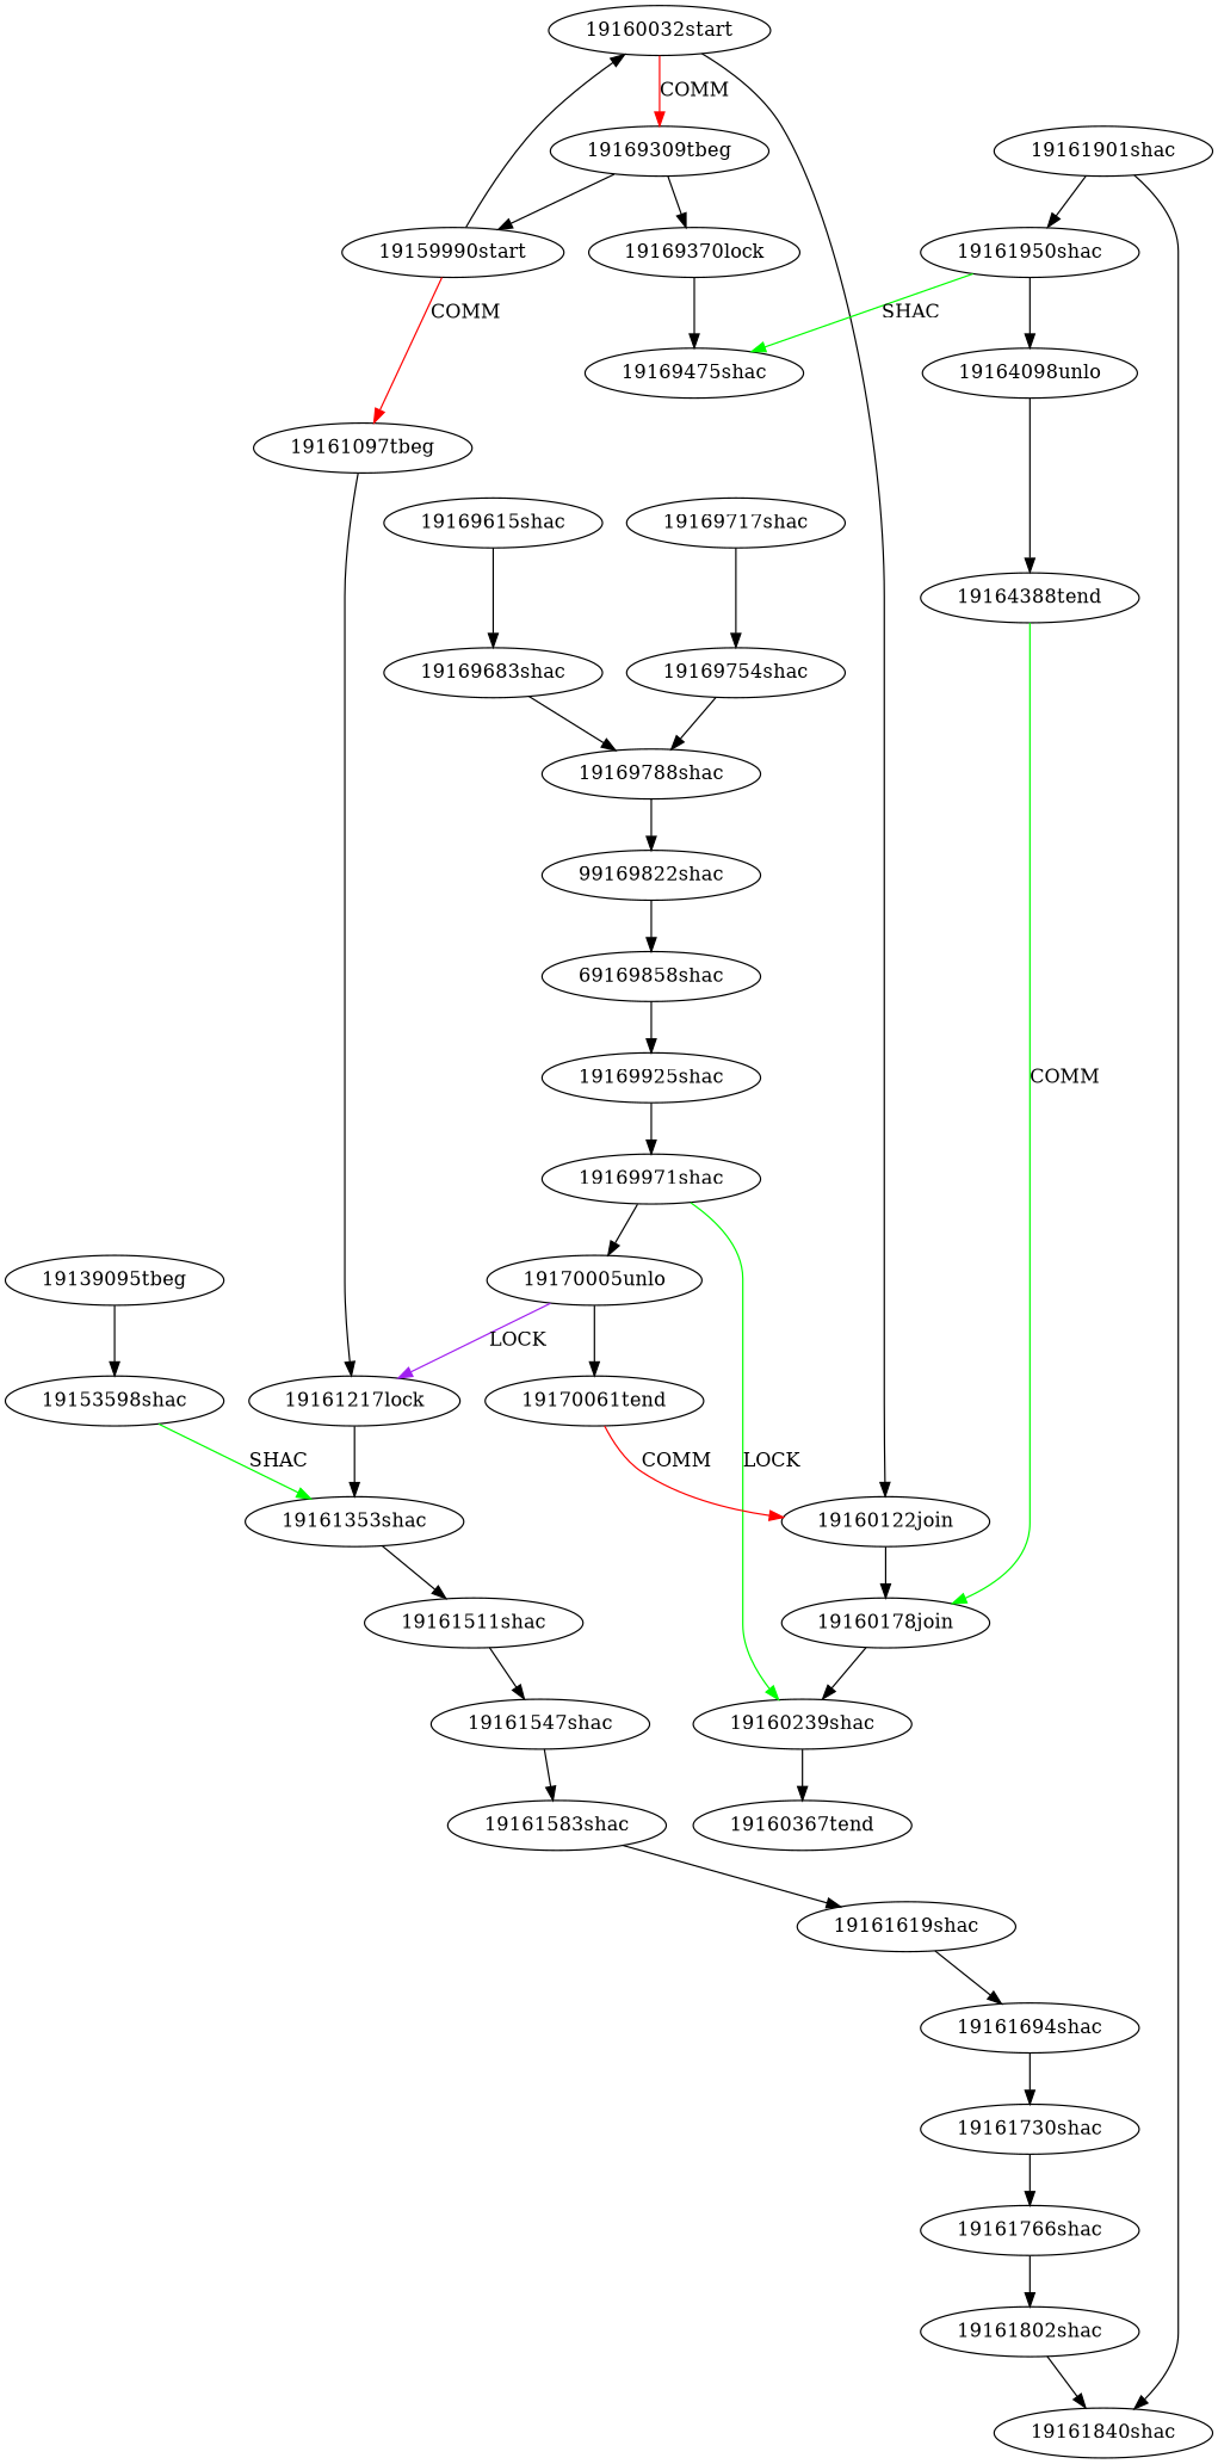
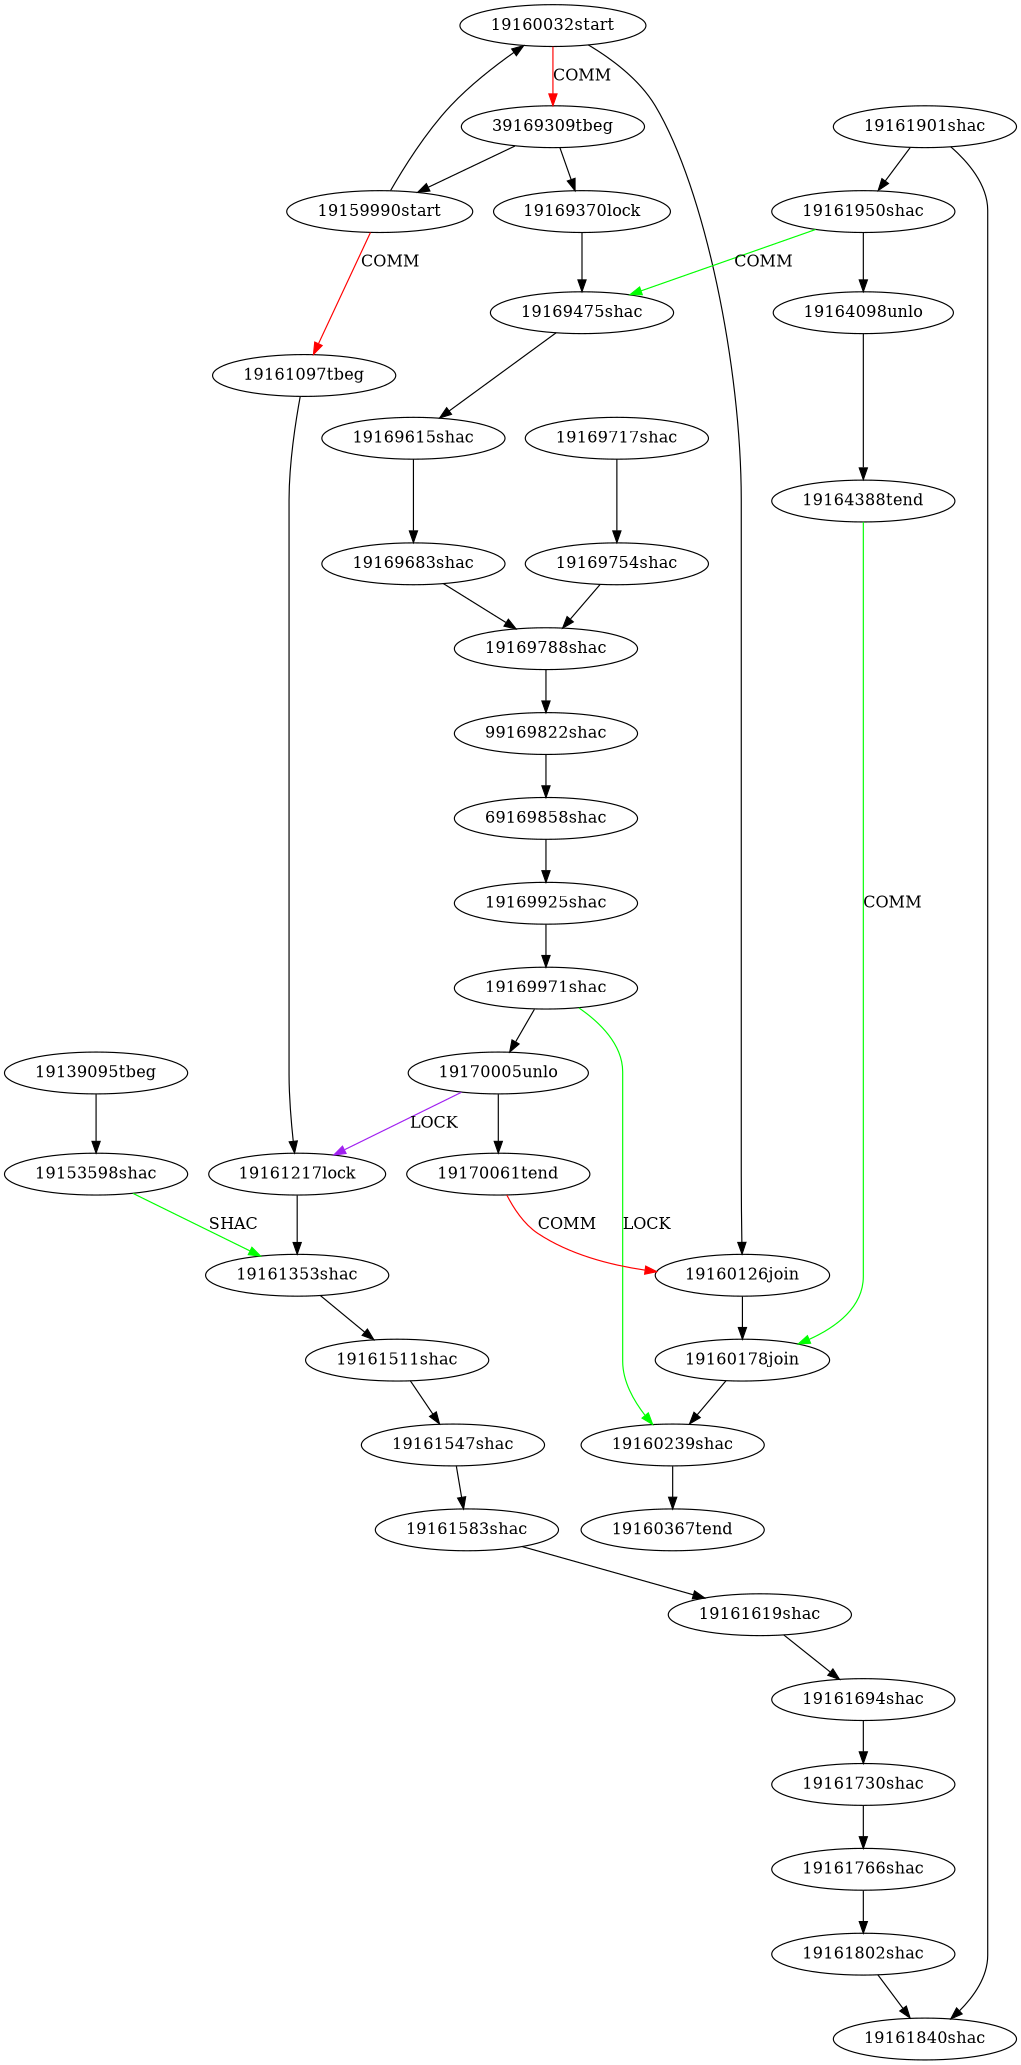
  digraph {
    edge [color=black]
    "19139095tbeg"
    "19153598shac"
    "19161353shac"
    "19159990start"
    "19160032start"
    "19161097tbeg"
    "19161511shac"
-   "19169309tbeg"
-   "19160126join" [label="19160122join"]
+   "19169309tbeg" [label="39169309tbeg"]
+   "19160126join"
    "19161217lock"
    "19169370lock"
    "19160178join"
    "19169475shac"
    "19161547shac"
    "19161583shac"
    "19161619shac"
    "19161694shac"
    "19161730shac"
    "19161766shac"
    "19161802shac"
    "19161840shac"
    "19161901shac"
    "19161950shac"
    "19164098unlo"
    "19164388tend"
    "19169615shac"
    "19160239shac"
    "19169683shac"
    "19169788shac"
    "19169717shac"
    "19169754shac"
    n32 [label="99169822shac"]
    n33 [label="69169858shac"]
    "19169925shac"
    "19169971shac"
    "19170005unlo"
    "19170061tend"
    "19160367tend"
    "19139095tbeg" -> "19153598shac"
    "19153598shac" -> "19161353shac" [color=green label=SHAC]
    "19161353shac" -> "19161511shac"
    "19159990start" -> "19160032start"
    "19159990start" -> "19161097tbeg" [color=red label=COMM]
    "19160032start" -> "19169309tbeg" [color=red label=COMM]
    "19160032start" -> "19160126join"
    "19161097tbeg" -> "19161217lock"
    "19161511shac" -> "19161547shac"
    "19169309tbeg" -> "19159990start"
    "19169309tbeg" -> "19169370lock"
    "19160126join" -> "19160178join"
    "19161217lock" -> "19161353shac"
    "19169370lock" -> "19169475shac"
    "19160178join" -> "19160239shac"
+   "19169475shac" -> "19169615shac"
    "19161547shac" -> "19161583shac"
    "19161583shac" -> "19161619shac"
    "19161619shac" -> "19161694shac"
    "19161694shac" -> "19161730shac"
    "19161730shac" -> "19161766shac"
    "19161766shac" -> "19161802shac"
    "19161802shac" -> "19161840shac"
    "19161901shac" -> "19161840shac"
    "19161901shac" -> "19161950shac"
-   "19161950shac" -> "19169475shac" [color=green label=SHAC]
+   "19161950shac" -> "19169475shac" [color=green label=COMM]
    "19161950shac" -> "19164098unlo"
    "19164098unlo" -> "19164388tend"
    "19164388tend" -> "19160178join" [color=green label=COMM]
    "19169615shac" -> "19169683shac"
    "19160239shac" -> "19160367tend"
    "19169683shac" -> "19169788shac"
    "19169788shac" -> n32
    "19169717shac" -> "19169754shac"
    "19169754shac" -> "19169788shac"
    n32 -> n33
    n33 -> "19169925shac"
    "19169925shac" -> "19169971shac"
    "19169971shac" -> "19160239shac" [color=green label=LOCK]
    "19169971shac" -> "19170005unlo"
    "19170005unlo" -> "19161217lock" [color=purple label=LOCK]
    "19170005unlo" -> "19170061tend"
    "19170061tend" -> "19160126join" [color=red label=COMM]
  }
